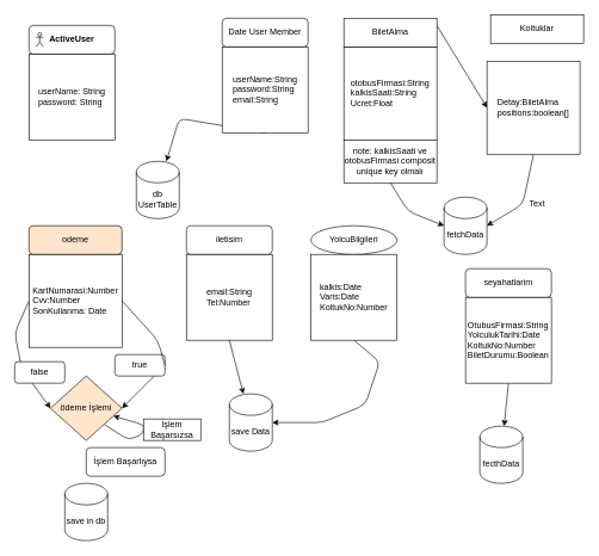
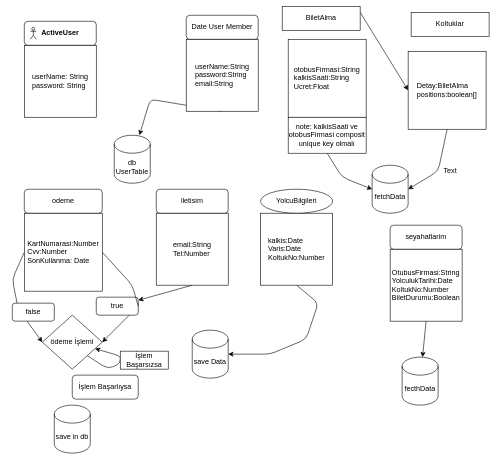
  <mxCell id="0" />
  <mxCell id="1" parent="0" />
  <mxCell id="2" value="&lt;div style=&quot;text-align: left&quot;&gt;&lt;span&gt;userName: String&lt;/span&gt;&lt;/div&gt;&lt;div style=&quot;text-align: left&quot;&gt;&lt;span&gt;password: String&lt;/span&gt;&lt;/div&gt;&lt;div&gt;&lt;/div&gt;" style="whiteSpace=wrap;html=1;aspect=fixed;align=center;" parent="1" vertex="1"><mxGeometry x="40" y="75" width="120" height="120" as="geometry" /></mxCell>
  <mxCell id="3" value="&lt;b&gt;&lt;font style=&quot;font-size: 12px&quot;&gt;ActiveUser&lt;/font&gt;&lt;/b&gt;" style="rounded=1;whiteSpace=wrap;html=1;" parent="1" vertex="1"><mxGeometry x="40" y="35" width="120" height="40" as="geometry" /></mxCell>
  <mxCell id="4" value="" style="shape=umlActor;verticalLabelPosition=bottom;verticalAlign=top;html=1;outlineConnect=0;fontSize=12;" parent="1" vertex="1"><mxGeometry x="50" y="45" width="10" height="20" as="geometry" /></mxCell>
  <mxCell id="5" style="edgeStyle=none;html=1;exitX=0.5;exitY=1;exitDx=0;exitDy=0;fontSize=12;" parent="1" source="6" target="8" edge="1"><mxGeometry relative="1" as="geometry"><Array as="points"><mxPoint x="250" y="165" /></Array></mxGeometry></mxCell>
  <mxCell id="6" value="&lt;div style=&quot;text-align: left&quot;&gt;&lt;span&gt;userName:String&lt;/span&gt;&lt;/div&gt;&lt;div style=&quot;text-align: left&quot;&gt;&lt;span&gt;password:String&lt;/span&gt;&lt;/div&gt;&lt;div style=&quot;text-align: left&quot;&gt;&lt;span&gt;email:String&lt;/span&gt;&lt;/div&gt;" style="whiteSpace=wrap;html=1;aspect=fixed;fontSize=12;" parent="1" vertex="1"><mxGeometry x="310" y="65" width="120" height="120" as="geometry" /></mxCell>
  <mxCell id="7" value="Date User Member" style="rounded=1;whiteSpace=wrap;html=1;fontSize=12;" parent="1" vertex="1"><mxGeometry x="310" y="25" width="120" height="40" as="geometry" /></mxCell>
  <mxCell id="8" value="db UserTable" style="shape=cylinder3;whiteSpace=wrap;html=1;boundedLbl=1;backgroundOutline=1;size=15;fontSize=12;" parent="1" vertex="1"><mxGeometry x="190" y="225" width="60" height="80" as="geometry" /></mxCell>
  <mxCell id="9" value="&lt;div style=&quot;text-align: justify&quot;&gt;&lt;span&gt;otobusFirmasi:String&lt;/span&gt;&lt;/div&gt;&lt;div style=&quot;text-align: justify&quot;&gt;&lt;span&gt;kalkisSaati:String&lt;/span&gt;&lt;/div&gt;&lt;div style=&quot;text-align: justify&quot;&gt;&lt;span&gt;Ucret:Float&lt;/span&gt;&lt;/div&gt;" style="whiteSpace=wrap;html=1;aspect=fixed;fontSize=12;align=center;direction=south;" parent="1" vertex="1"><mxGeometry x="480" y="65" width="130" height="130" as="geometry" /></mxCell>
  <mxCell id="10" style="edgeStyle=none;html=1;exitX=1;exitY=0.25;exitDx=0;exitDy=0;entryX=0.5;entryY=1;entryDx=0;entryDy=0;fontSize=12;" parent="1" source="11" target="13" edge="1"><mxGeometry relative="1" as="geometry" /></mxCell>
- <mxCell id="11" value="BiletAlma" style="rounded=0;whiteSpace=wrap;html=1;fontSize=12;" parent="1" vertex="1"><mxGeometry x="480" y="25" width="130" height="40" as="geometry" /></mxCell>
+ <mxCell id="11" value="BiletAlma" style="rounded=0;whiteSpace=wrap;html=1;fontSize=12;" parent="1" vertex="1"><mxGeometry x="470" y="10" width="130" height="40" as="geometry" /></mxCell>
  <mxCell id="12" style="edgeStyle=none;html=1;exitX=1;exitY=0.5;exitDx=0;exitDy=0;entryX=1;entryY=0.5;entryDx=0;entryDy=0;entryPerimeter=0;fontSize=12;" parent="1" source="13" target="17" edge="1"><mxGeometry relative="1" as="geometry"><Array as="points"><mxPoint x="730" y="285" /></Array></mxGeometry></mxCell>
  <mxCell id="13" value="&lt;div style=&quot;text-align: justify&quot;&gt;Detay:BiletAlma&lt;/div&gt;&lt;div style=&quot;text-align: justify&quot;&gt;positions:boolean[]&lt;/div&gt;" style="whiteSpace=wrap;html=1;aspect=fixed;fontSize=12;align=center;direction=south;" parent="1" vertex="1"><mxGeometry x="680" y="85" width="130" height="130" as="geometry" /></mxCell>
  <mxCell id="14" value="Koltuklar" style="rounded=0;whiteSpace=wrap;html=1;fontSize=12;" parent="1" vertex="1"><mxGeometry x="685" y="20" width="130" height="40" as="geometry" /></mxCell>
  <mxCell id="15" style="edgeStyle=none;html=1;exitX=0.5;exitY=1;exitDx=0;exitDy=0;entryX=0;entryY=0.5;entryDx=0;entryDy=0;entryPerimeter=0;fontSize=12;" parent="1" source="16" target="17" edge="1"><mxGeometry relative="1" as="geometry"><Array as="points"><mxPoint y="295" x="570" /></Array></mxGeometry></mxCell>
  <mxCell id="16" value="note: kalkisSaati ve otobusFirmasi composit unique key olmalı" style="rounded=0;whiteSpace=wrap;html=1;fontSize=12;" parent="1" vertex="1"><mxGeometry x="480" y="195" width="130" height="60" as="geometry" /></mxCell>
  <mxCell id="17" value="fetchData" style="shape=cylinder3;whiteSpace=wrap;html=1;boundedLbl=1;backgroundOutline=1;size=15;fontSize=12;" parent="1" vertex="1"><mxGeometry x="620" y="275" width="60" height="80" as="geometry" /></mxCell>
  <mxCell id="18" style="edgeStyle=none;html=1;exitX=1;exitY=0.5;exitDx=0;exitDy=0;entryX=1;entryY=0.5;entryDx=0;entryDy=0;fontSize=12;startArrow=none;" parent="1" source="30" target="29" edge="1"><mxGeometry relative="1" as="geometry"><Array as="points" /></mxGeometry></mxCell>
  <mxCell id="19" style="edgeStyle=none;html=1;exitX=0;exitY=0.5;exitDx=0;exitDy=0;entryX=0;entryY=0.5;entryDx=0;entryDy=0;fontSize=12;" parent="1" source="20" target="29" edge="1"><mxGeometry relative="1" as="geometry"><Array as="points"><mxPoint x="20" y="465" /><mxPoint x="30" y="515" /></Array></mxGeometry></mxCell>
  <mxCell id="20" value="&lt;div style=&quot;text-align: justify&quot;&gt;KartNumarasi:Number&lt;/div&gt;&lt;div style=&quot;text-align: justify&quot;&gt;Cvv:Number&lt;/div&gt;&lt;div style=&quot;text-align: justify&quot;&gt;SonKullanma: Date&lt;/div&gt;" style="whiteSpace=wrap;html=1;aspect=fixed;fontSize=12;align=center;" parent="1" vertex="1"><mxGeometry x="40" y="355" width="130" height="130" as="geometry" /></mxCell>
- <mxCell id="21" value="odeme" style="rounded=1;whiteSpace=wrap;html=1;fontSize=12;fillColor=#ffe6cc;" parent="1" vertex="1"><mxGeometry x="40" y="315" width="130" height="40" as="geometry" /></mxCell>
- <mxCell id="22" style="edgeStyle=none;html=1;exitX=0.5;exitY=1;exitDx=0;exitDy=0;fontSize=12;" parent="1" source="23" target="36" edge="1"><mxGeometry relative="1" as="geometry" /></mxCell>
+ <mxCell id="21" value="odeme" style="rounded=1;whiteSpace=wrap;html=1;fontSize=12;" parent="1" vertex="1"><mxGeometry x="40" y="315" width="130" height="40" as="geometry" /></mxCell>
+ <mxCell id="22" style="edgeStyle=none;html=1;exitX=0.5;exitY=1;exitDx=0;exitDy=0;fontSize=12;" parent="1" source="23" target="30" edge="1"><mxGeometry relative="1" as="geometry" /></mxCell>
  <mxCell id="23" value="&lt;div style=&quot;text-align: left&quot;&gt;email:String&lt;/div&gt;&lt;div style=&quot;text-align: left&quot;&gt;Tel:Number&lt;/div&gt;" style="whiteSpace=wrap;html=1;aspect=fixed;fontSize=12;" parent="1" vertex="1"><mxGeometry x="260" y="355" width="120" height="120" as="geometry" /></mxCell>
  <mxCell id="24" value="iletisim" style="rounded=1;whiteSpace=wrap;html=1;fontSize=12;" parent="1" vertex="1"><mxGeometry x="260" y="315" width="120" height="40" as="geometry" /></mxCell>
  <mxCell id="25" style="edgeStyle=none;html=1;exitX=0.5;exitY=1;exitDx=0;exitDy=0;entryX=1;entryY=0.5;entryDx=0;entryDy=0;entryPerimeter=0;fontSize=12;" parent="1" source="26" target="36" edge="1"><mxGeometry relative="1" as="geometry"><Array as="points"><mxPoint x="530" y="505" /><mxPoint x="510" y="565" /><mxPoint x="450" y="590" /></Array></mxGeometry></mxCell>
  <mxCell id="26" value="&lt;div style=&quot;text-align: left&quot;&gt;kalkis:Date&lt;/div&gt;&lt;div style=&quot;text-align: left&quot;&gt;Varis:Date&lt;/div&gt;&lt;div style=&quot;text-align: left&quot;&gt;KoltukNo:Number&lt;/div&gt;" style="whiteSpace=wrap;html=1;aspect=fixed;fontSize=12;" parent="1" vertex="1"><mxGeometry x="434" y="355" width="120" height="120" as="geometry" /></mxCell>
  <mxCell id="27" value="YolcuBilgileri" style="ellipse;whiteSpace=wrap;html=1;fontSize=12;" parent="1" vertex="1"><mxGeometry x="434" y="315" width="120" height="40" as="geometry" /></mxCell>
  <mxCell id="28" style="edgeStyle=none;html=1;exitX=1;exitY=1;exitDx=0;exitDy=0;fontSize=12;" parent="1" source="29" target="29" edge="1"><mxGeometry relative="1" as="geometry"><mxPoint x="230" y="665" as="targetPoint" /><Array as="points"><mxPoint x="180" y="615" /><mxPoint x="200" y="605" /><mxPoint x="200" y="593" /></Array></mxGeometry></mxCell>
- <mxCell id="29" value="ödeme İşlemi" style="rhombus;whiteSpace=wrap;html=1;fontSize=12;fillColor=#ffe6cc;" parent="1" vertex="1"><mxGeometry x="70" y="525" width="100" height="90" as="geometry" /></mxCell>
+ <mxCell id="29" value="ödeme İşlemi" style="rhombus;whiteSpace=wrap;html=1;fontSize=12;" parent="1" vertex="1"><mxGeometry x="70" y="525" width="100" height="90" as="geometry" /></mxCell>
  <mxCell id="30" value="true" style="rounded=1;whiteSpace=wrap;html=1;fontSize=12;" parent="1" vertex="1"><mxGeometry x="160" y="495" width="70" height="30" as="geometry" /></mxCell>
  <mxCell id="31" value="" style="edgeStyle=none;html=1;exitX=1;exitY=0.5;exitDx=0;exitDy=0;entryX=1;entryY=0.5;entryDx=0;entryDy=0;fontSize=12;endArrow=none;" parent="1" source="20" target="30" edge="1"><mxGeometry relative="1" as="geometry"><mxPoint x="170" y="420" as="sourcePoint" /><mxPoint x="150" y="565" as="targetPoint" /><Array as="points"><mxPoint x="220" y="475" /></Array></mxGeometry></mxCell>
  <mxCell id="32" value="false" style="rounded=1;whiteSpace=wrap;html=1;fontSize=12;" parent="1" vertex="1"><mxGeometry x="20" y="505" width="70" height="30" as="geometry" /></mxCell>
  <mxCell id="33" value="save in db&lt;br&gt;" style="shape=cylinder3;whiteSpace=wrap;html=1;boundedLbl=1;backgroundOutline=1;size=15;fontSize=12;" parent="1" vertex="1"><mxGeometry x="90" y="675" width="60" height="80" as="geometry" /></mxCell>
  <mxCell id="34" value="İşlem Başarlıysa" style="rounded=1;whiteSpace=wrap;html=1;fontSize=12;" parent="1" vertex="1"><mxGeometry x="120" y="625" width="110" height="40" as="geometry" /></mxCell>
  <mxCell id="35" value="İşlem Başarsızsa" style="rounded=0;whiteSpace=wrap;html=1;fontSize=12;" parent="1" vertex="1"><mxGeometry x="200" y="585" width="80" height="30" as="geometry" /></mxCell>
  <mxCell id="36" value="save Data" style="shape=cylinder3;whiteSpace=wrap;html=1;boundedLbl=1;backgroundOutline=1;size=15;fontSize=12;" parent="1" vertex="1"><mxGeometry x="320" y="550" width="60" height="80" as="geometry" /></mxCell>
  <mxCell id="37" style="edgeStyle=none;html=1;exitX=0.5;exitY=1;exitDx=0;exitDy=0;fontSize=12;" parent="1" source="38" target="40" edge="1"><mxGeometry relative="1" as="geometry" /></mxCell>
  <mxCell id="38" value="&lt;div style=&quot;text-align: left&quot;&gt;OtubusFirmasi:String&lt;/div&gt;&lt;div style=&quot;text-align: left&quot;&gt;YolculukTarihi:Date&lt;/div&gt;&lt;div style=&quot;text-align: left&quot;&gt;KoltukNo:Number&lt;/div&gt;&lt;div style=&quot;text-align: left&quot;&gt;BiletDurumu:Boolean&lt;/div&gt;" style="whiteSpace=wrap;html=1;aspect=fixed;fontSize=12;" parent="1" vertex="1"><mxGeometry x="650" y="415" width="120" height="120" as="geometry" /></mxCell>
  <mxCell id="39" value="seyahatlarim" style="rounded=1;whiteSpace=wrap;html=1;fontSize=12;" parent="1" vertex="1"><mxGeometry x="650" y="375" width="120" height="40" as="geometry" /></mxCell>
  <mxCell id="40" value="fecthData" style="shape=cylinder3;whiteSpace=wrap;html=1;boundedLbl=1;backgroundOutline=1;size=15;fontSize=12;" parent="1" vertex="1"><mxGeometry x="670" y="595" width="60" height="80" as="geometry" /></mxCell>
  <mxCell id="41" value="Text" style="text;html=1;align=center;verticalAlign=middle;resizable=0;points=[];autosize=1;strokeColor=none;fillColor=none;fontSize=12;" parent="1" vertex="1"><mxGeometry x="730" y="275" width="40" height="20" as="geometry" /></mxCell>
